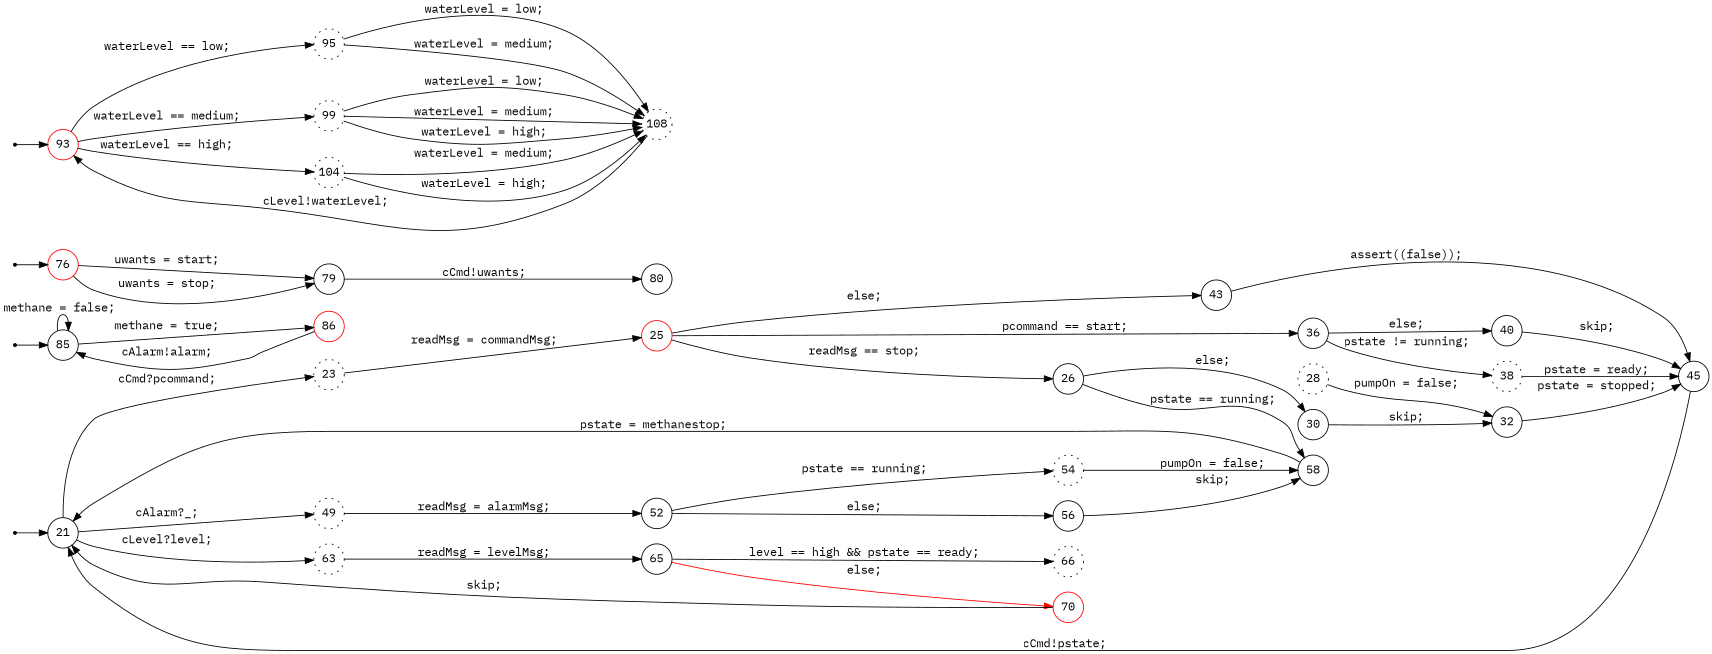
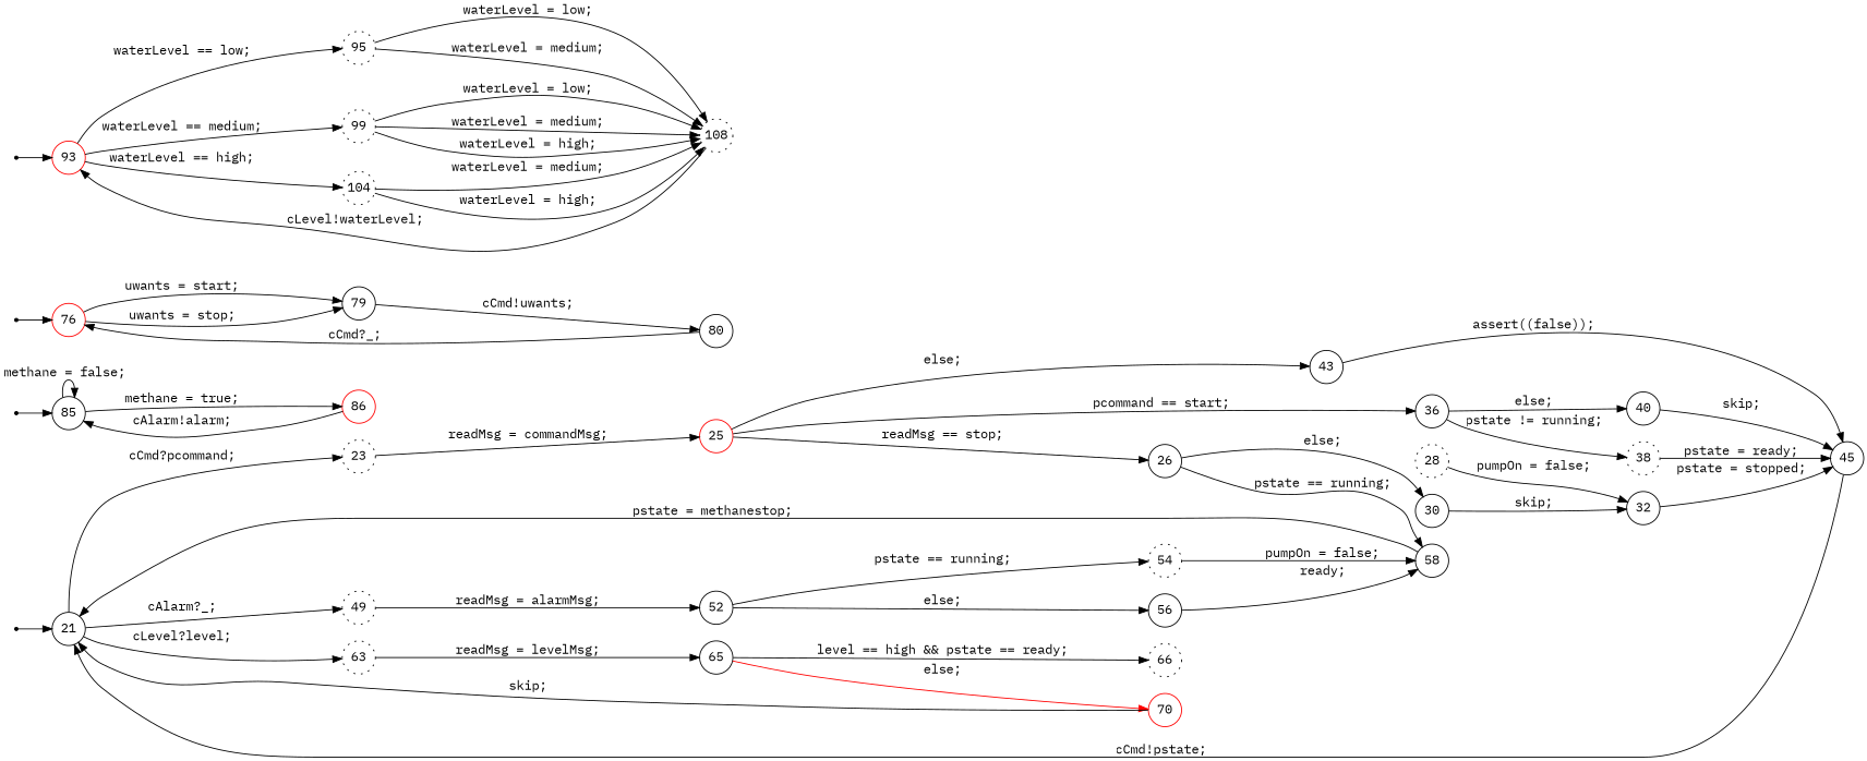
  digraph {
    fontname="IBM Plex Mono"
    rankdir=LR
    node [fixedsize=true fontname="IBM Plex Mono" shape=circle]
    edge [fontname="IBM Plex Mono"]
    n1 [label=21]
    n2 [label=23 style=dotted]
    n3 [label=49 style=dotted]
    n4 [label=63 style=dotted]
    n5 [color=red label=25]
    n6 [label=52]
    n7 [label=65]
    s94045233267792 [shape=point fixedsize=""]
    n9 [label=85]
    n10 [color=red label=86]
    s94045233290992 [shape=point fixedsize=""]
    n12 [color=red label=76]
    n13 [label=79]
    n14 [label=80]
    s94045233278176 [shape=point fixedsize=""]
    n16 [color=red label=93]
    n17 [label=95 style=dotted]
    n18 [label=99 style=dotted]
    n19 [label=104 style=dotted]
    n20 [label=108 style=dotted]
    s94045233292320 [shape=point fixedsize=""]
    n22 [label=26]
    n23 [label=36]
    n24 [label=43]
    n25 [label=30]
    n26 [label=58]
    n27 [label=38 style=dotted]
    n28 [label=40]
    n29 [label=45]
    n30 [label=28 style=dotted]
    n31 [label=32]
    n32 [label=54 style=dotted]
    n33 [label=56]
    n34 [label=66 style=dotted]
    n35 [color=red label=70]
    n1 -> n2 [label="cCmd?pcommand; "]
    n1 -> n3 [label="cAlarm?_; "]
    n1 -> n4 [label="cLevel?level; "]
    n2 -> n5 [label="readMsg = commandMsg; "]
    n3 -> n6 [label="readMsg = alarmMsg; "]
    n4 -> n7 [label="readMsg = levelMsg; "]
    n5 -> n22 [label="readMsg == stop; "]
    n5 -> n23 [label="pcommand == start; "]
    n5 -> n24 [label="else; "]
    n6 -> n32 [label="pstate == running; "]
    n6 -> n33 [label="else; "]
    n7 -> n34 [label="level == high && pstate == ready; "]
    n7 -> n35 [color=red label="else; "]
    s94045233267792 -> n1
    n9 -> n9 [label="methane = false; "]
    n9 -> n10 [label="methane = true; "]
    n10 -> n9 [label="cAlarm!alarm; "]
    s94045233290992 -> n9
    n12 -> n13 [label="uwants = start; "]
    n12 -> n13 [label="uwants = stop; "]
    n13 -> n14 [label="cCmd!uwants; "]
+   n14 -> n12 [label="cCmd?_; "]
    s94045233278176 -> n12
    n16 -> n17 [label="waterLevel == low; "]
    n16 -> n18 [label="waterLevel == medium; "]
    n16 -> n19 [label="waterLevel == high; "]
    n17 -> n20 [label="waterLevel = low; "]
    n17 -> n20 [label="waterLevel = medium; "]
    n18 -> n20 [label="waterLevel = low; "]
    n18 -> n20 [label="waterLevel = medium; "]
    n18 -> n20 [label="waterLevel = high; "]
    n19 -> n20 [label="waterLevel = medium; "]
    n19 -> n20 [label="waterLevel = high; "]
    n20 -> n16 [label="cLevel!waterLevel; "]
    s94045233292320 -> n16
    n22 -> n25 [label="else; "]
    n22 -> n26 [label="pstate == running; "]
    n23 -> n27 [label="pstate != running; "]
    n23 -> n28 [label="else; "]
    n24 -> n29 [label="assert((false)); "]
    n25 -> n31 [label="skip; "]
    n26 -> n1 [label="pstate = methanestop; "]
    n27 -> n29 [label="pstate = ready; "]
    n28 -> n29 [label="skip; "]
    n29 -> n1 [label="cCmd!pstate; "]
    n30 -> n31 [label="pumpOn = false; "]
    n31 -> n29 [label="pstate = stopped; "]
    n32 -> n26 [label="pumpOn = false; "]
-   n33 -> n26 [label="skip; "]
+   n33 -> n26 [label="ready; "]
    n35 -> n1 [label="skip; "]
  }
